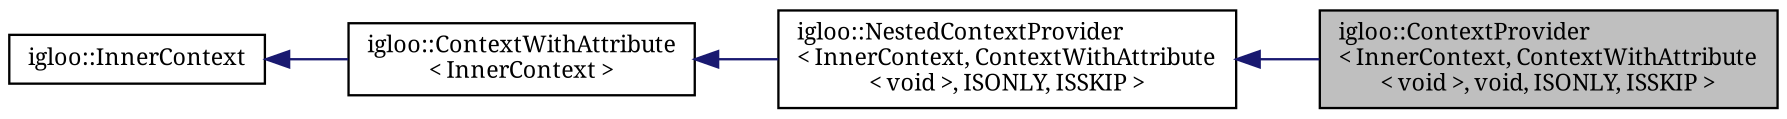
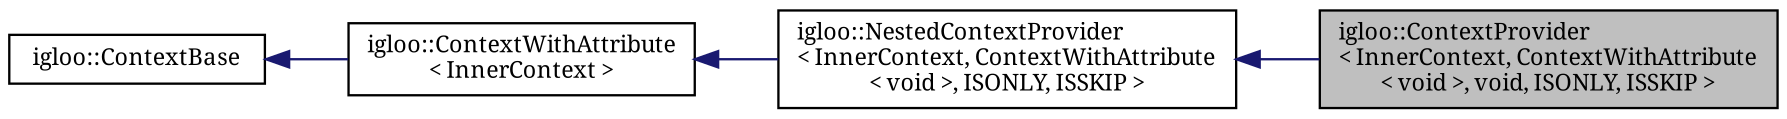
  digraph {
    rankdir=LR
    fontname="Noto Serif"
    node [color=black fillcolor=white fontname="Noto Serif" fontsize=10 shape=record style=filled]
    edge [color=midnightblue dir=back fontname="Noto Serif" fontsize=10 labelfontname=Helvetica labelfontsize=10 style=solid]
    n1 [fillcolor=grey75 fontcolor=black height=0.2 label="igloo::ContextProvider\l\< InnerContext, ContextWithAttribute\l\< void \>, void, ISONLY, ISSKIP \>" width=0.4]
    n2 [height=0.2 label="igloo::NestedContextProvider\l\< InnerContext, ContextWithAttribute\l\< void \>, ISONLY, ISSKIP \>" width=0.4]
    n3 [height=0.2 label="igloo::ContextWithAttribute\l\< InnerContext \>" width=0.4]
-   n4 [height=0.2 label="igloo::InnerContext" width=0.4]
+   n4 [height=0.2 label="igloo::ContextBase" width=0.4]
    n2 -> n1
    n3 -> n2
    n4 -> n3
  }
